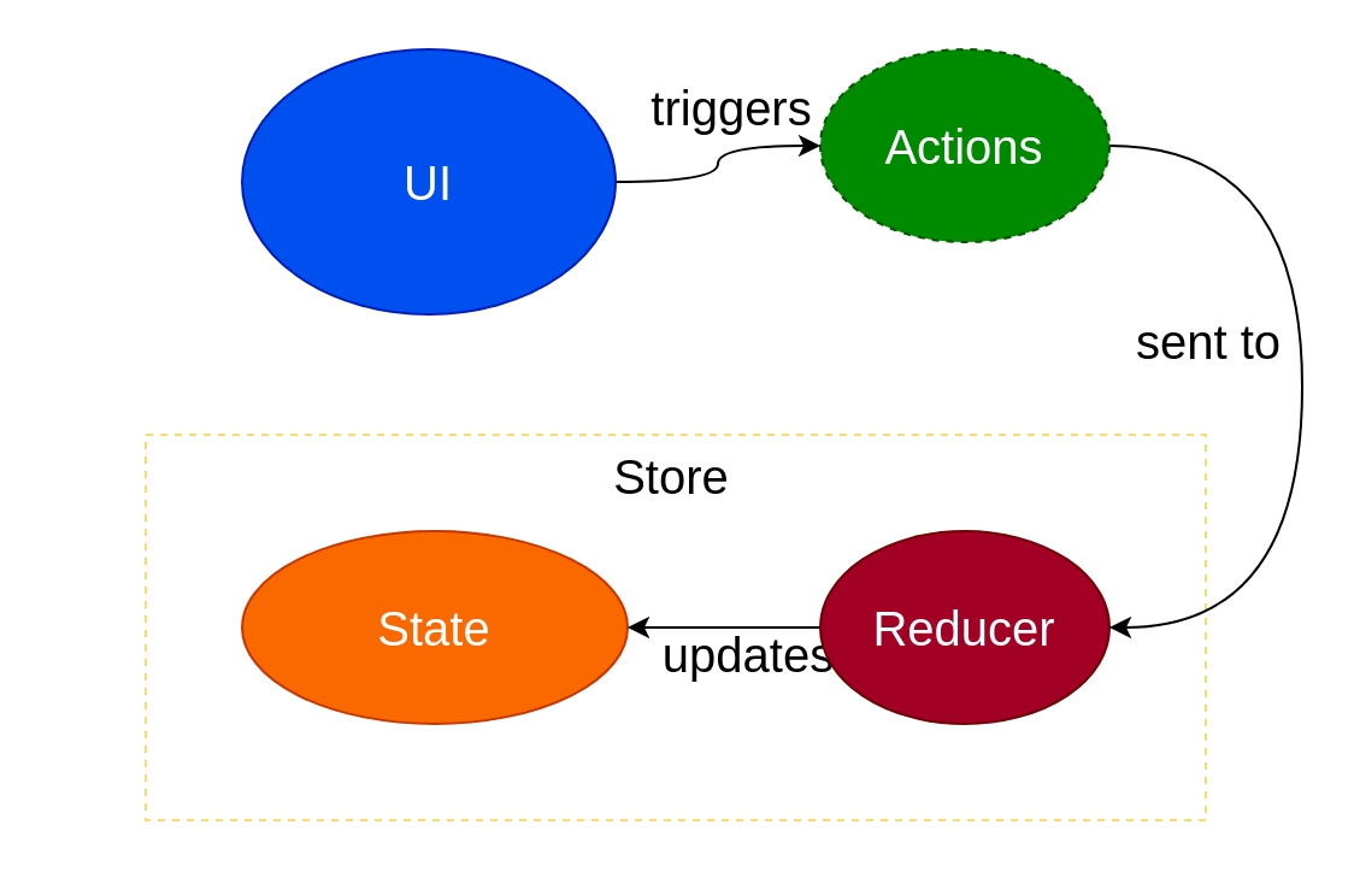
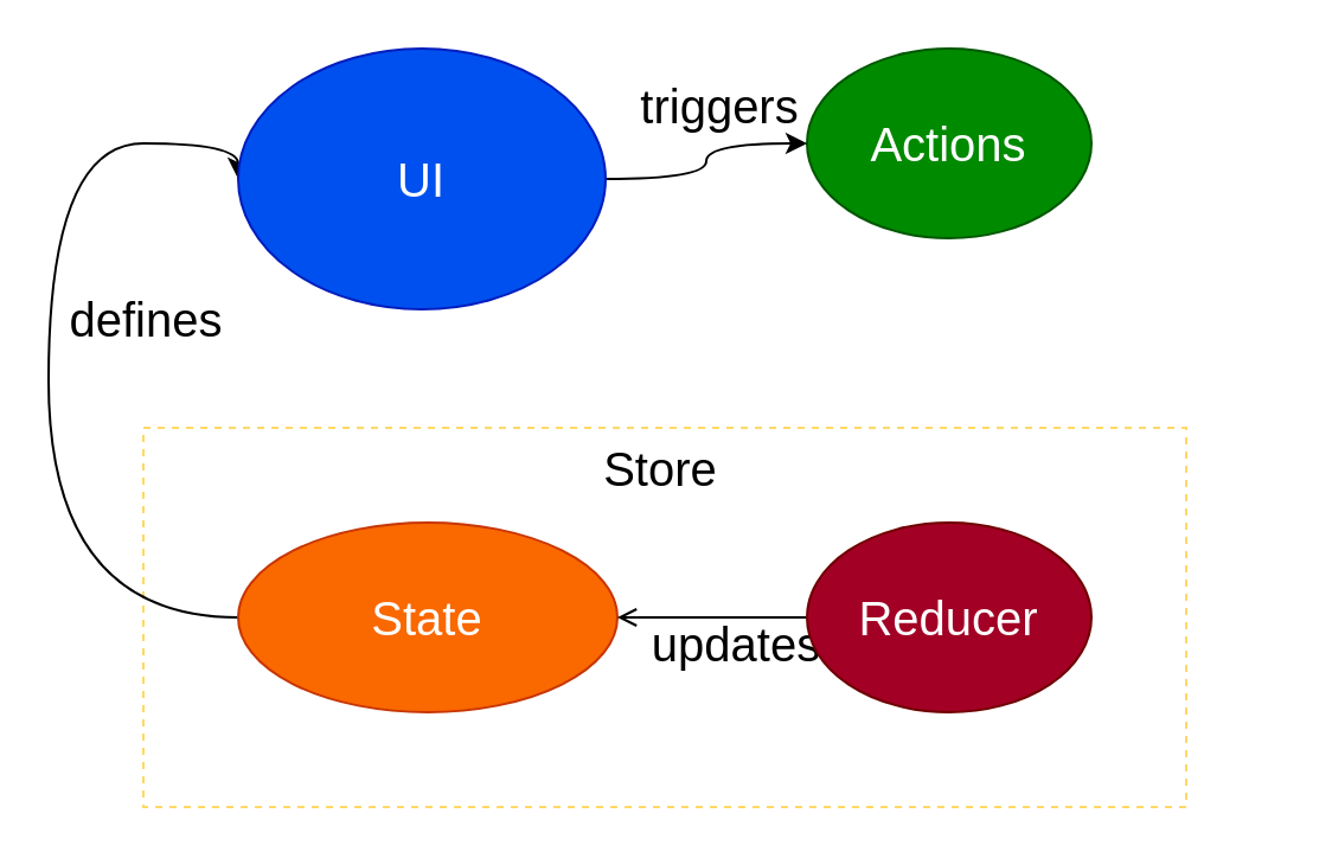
  <mxCell id="0" />
  <mxCell id="1" parent="0" />
  <mxCell id="2" value="" style="rounded=0;whiteSpace=wrap;html=1;fillColor=none;dashed=1;strokeColor=#FFD966;" vertex="1" parent="1"><mxGeometry x="60" y="180" width="440" height="160" as="geometry" /></mxCell>
+ <mxCell id="3" style="edgeStyle=orthogonalEdgeStyle;orthogonalLoop=1;jettySize=auto;html=1;exitX=0;exitY=0.5;exitDx=0;exitDy=0;entryX=0;entryY=0.5;entryDx=0;entryDy=0;fontSize=20;curved=1;" parent="1" source="5" target="14" edge="1"><mxGeometry relative="1" as="geometry"><Array as="points"><mxPoint x="20" y="260" /><mxPoint x="20" y="60" /></Array></mxGeometry></mxCell>
+ <mxCell id="4" value="defines" style="edgeLabel;html=1;align=center;verticalAlign=middle;resizable=0;points=[];fontSize=20;labelBackgroundColor=none;" parent="3" vertex="1" connectable="0"><mxGeometry x="-0.013" y="-2" relative="1" as="geometry"><mxPoint x="38" y="-22" as="offset" /></mxGeometry></mxCell>
  <mxCell id="5" value="State" style="ellipse;whiteSpace=wrap;html=1;fontSize=20;fillColor=#fa6800;strokeColor=#C73500;fontColor=#ffffff;" parent="1" vertex="1"><mxGeometry x="100" y="220" width="160" height="80" as="geometry" /></mxCell>
- <mxCell id="6" style="edgeStyle=orthogonalEdgeStyle;curved=1;orthogonalLoop=1;jettySize=auto;html=1;exitX=0;exitY=0.5;exitDx=0;exitDy=0;entryX=1;entryY=0.5;entryDx=0;entryDy=0;fontSize=20;" parent="1" source="8" target="5" edge="1"><mxGeometry relative="1" as="geometry"><mxPoint x="460" y="220" as="targetPoint" /></mxGeometry></mxCell>
+ <mxCell id="6" style="edgeStyle=orthogonalEdgeStyle;curved=1;orthogonalLoop=1;jettySize=auto;html=1;exitX=0;exitY=0.5;exitDx=0;exitDy=0;entryX=1;entryY=0.5;entryDx=0;entryDy=0;fontSize=20;endArrow=open;" parent="1" source="8" target="5" edge="1"><mxGeometry relative="1" as="geometry"><mxPoint x="460" y="220" as="targetPoint" /></mxGeometry></mxCell>
  <mxCell id="7" value="updates" style="edgeLabel;html=1;align=center;verticalAlign=middle;resizable=0;points=[];fontSize=20;labelBackgroundColor=none;" parent="6" vertex="1" connectable="0"><mxGeometry x="-0.029" y="-4" relative="1" as="geometry"><mxPoint x="8" y="14" as="offset" /></mxGeometry></mxCell>
  <mxCell id="8" value="Reducer" style="ellipse;whiteSpace=wrap;html=1;fontSize=20;fillColor=#a20025;strokeColor=#6F0000;fontColor=#ffffff;" parent="1" vertex="1"><mxGeometry x="340" y="220" width="120" height="80" as="geometry" /></mxCell>
- <mxCell id="9" style="edgeStyle=orthogonalEdgeStyle;curved=1;orthogonalLoop=1;jettySize=auto;html=1;exitX=1;exitY=0.5;exitDx=0;exitDy=0;entryX=1;entryY=0.5;entryDx=0;entryDy=0;fontSize=20;" parent="1" source="11" target="8" edge="1"><mxGeometry relative="1" as="geometry"><Array as="points"><mxPoint x="540" y="60" /><mxPoint x="540" y="260" /></Array></mxGeometry></mxCell>
- <mxCell id="10" value="sent to" style="edgeLabel;html=1;align=center;verticalAlign=middle;resizable=0;points=[];fontSize=20;labelBackgroundColor=none;" parent="9" vertex="1" connectable="0"><mxGeometry x="-0.3" y="-1" relative="1" as="geometry"><mxPoint x="-39" y="34" as="offset" /></mxGeometry></mxCell>
- <mxCell id="11" value="Actions" style="ellipse;whiteSpace=wrap;html=1;fontSize=20;fillColor=#008a00;strokeColor=#005700;fontColor=#ffffff;dashed=1;" parent="1" vertex="1"><mxGeometry x="340" y="20" width="120" height="80" as="geometry" /></mxCell>
+ <mxCell id="11" value="Actions" style="ellipse;whiteSpace=wrap;html=1;fontSize=20;fillColor=#008a00;strokeColor=#005700;fontColor=#ffffff;" parent="1" vertex="1"><mxGeometry x="340" y="20" width="120" height="80" as="geometry" /></mxCell>
  <mxCell id="12" style="edgeStyle=orthogonalEdgeStyle;curved=1;orthogonalLoop=1;jettySize=auto;html=1;exitX=1;exitY=0.5;exitDx=0;exitDy=0;entryX=0;entryY=0.5;entryDx=0;entryDy=0;fontSize=20;" parent="1" source="14" target="11" edge="1"><mxGeometry relative="1" as="geometry" /></mxCell>
  <mxCell id="13" value="triggers" style="edgeLabel;html=1;align=center;verticalAlign=middle;resizable=0;points=[];fontSize=20;labelBackgroundColor=none;" parent="12" vertex="1" connectable="0"><mxGeometry x="-0.025" y="-5" relative="1" as="geometry"><mxPoint y="-25" as="offset" /></mxGeometry></mxCell>
  <mxCell id="14" value="UI" style="ellipse;whiteSpace=wrap;html=1;fontSize=20;fillColor=#0050ef;strokeColor=#001DBC;fontColor=#ffffff;" parent="1" vertex="1"><mxGeometry x="100" y="20" width="155" height="110" as="geometry" /></mxCell>
  <mxCell id="15" value="Store" style="edgeLabel;html=1;align=center;verticalAlign=middle;resizable=0;points=[];fontSize=20;labelBackgroundColor=none;" vertex="1" connectable="0" parent="1"><mxGeometry x="280" y="200" as="geometry"><mxPoint x="-3" y="-4" as="offset" /></mxGeometry></mxCell>
